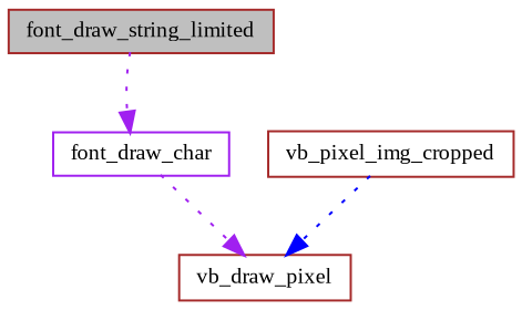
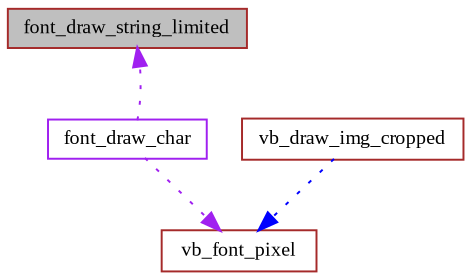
  digraph {
    fontname="Liberation Serif"
    rankdir=TB
    node [color=brown fillcolor=white fontname="Liberation Serif" fontsize=10 shape=record style=filled]
    edge [color=purple fontname="Liberation Serif" fontsize=10 labelfontname=Helvetica labelfontsize=10 style=dotted]
    n1 [fillcolor=grey75 fontcolor=black height=0.2 label=font_draw_string_limited width=0.4]
    n2 [color=purple height=0.2 label=font_draw_char width=0.4]
-   n3 [height=0.2 label=vb_draw_pixel width=0.4]
-   n4 [height=0.2 label=vb_pixel_img_cropped width=0.4]
-   n1 -> n2
+   n3 [height=0.2 label=vb_font_pixel width=0.4]
+   n4 [height=0.2 label=vb_draw_img_cropped width=0.4]
+   n2 -> n1
    n2 -> n3
    n4 -> n3 [color=blue]
  }
